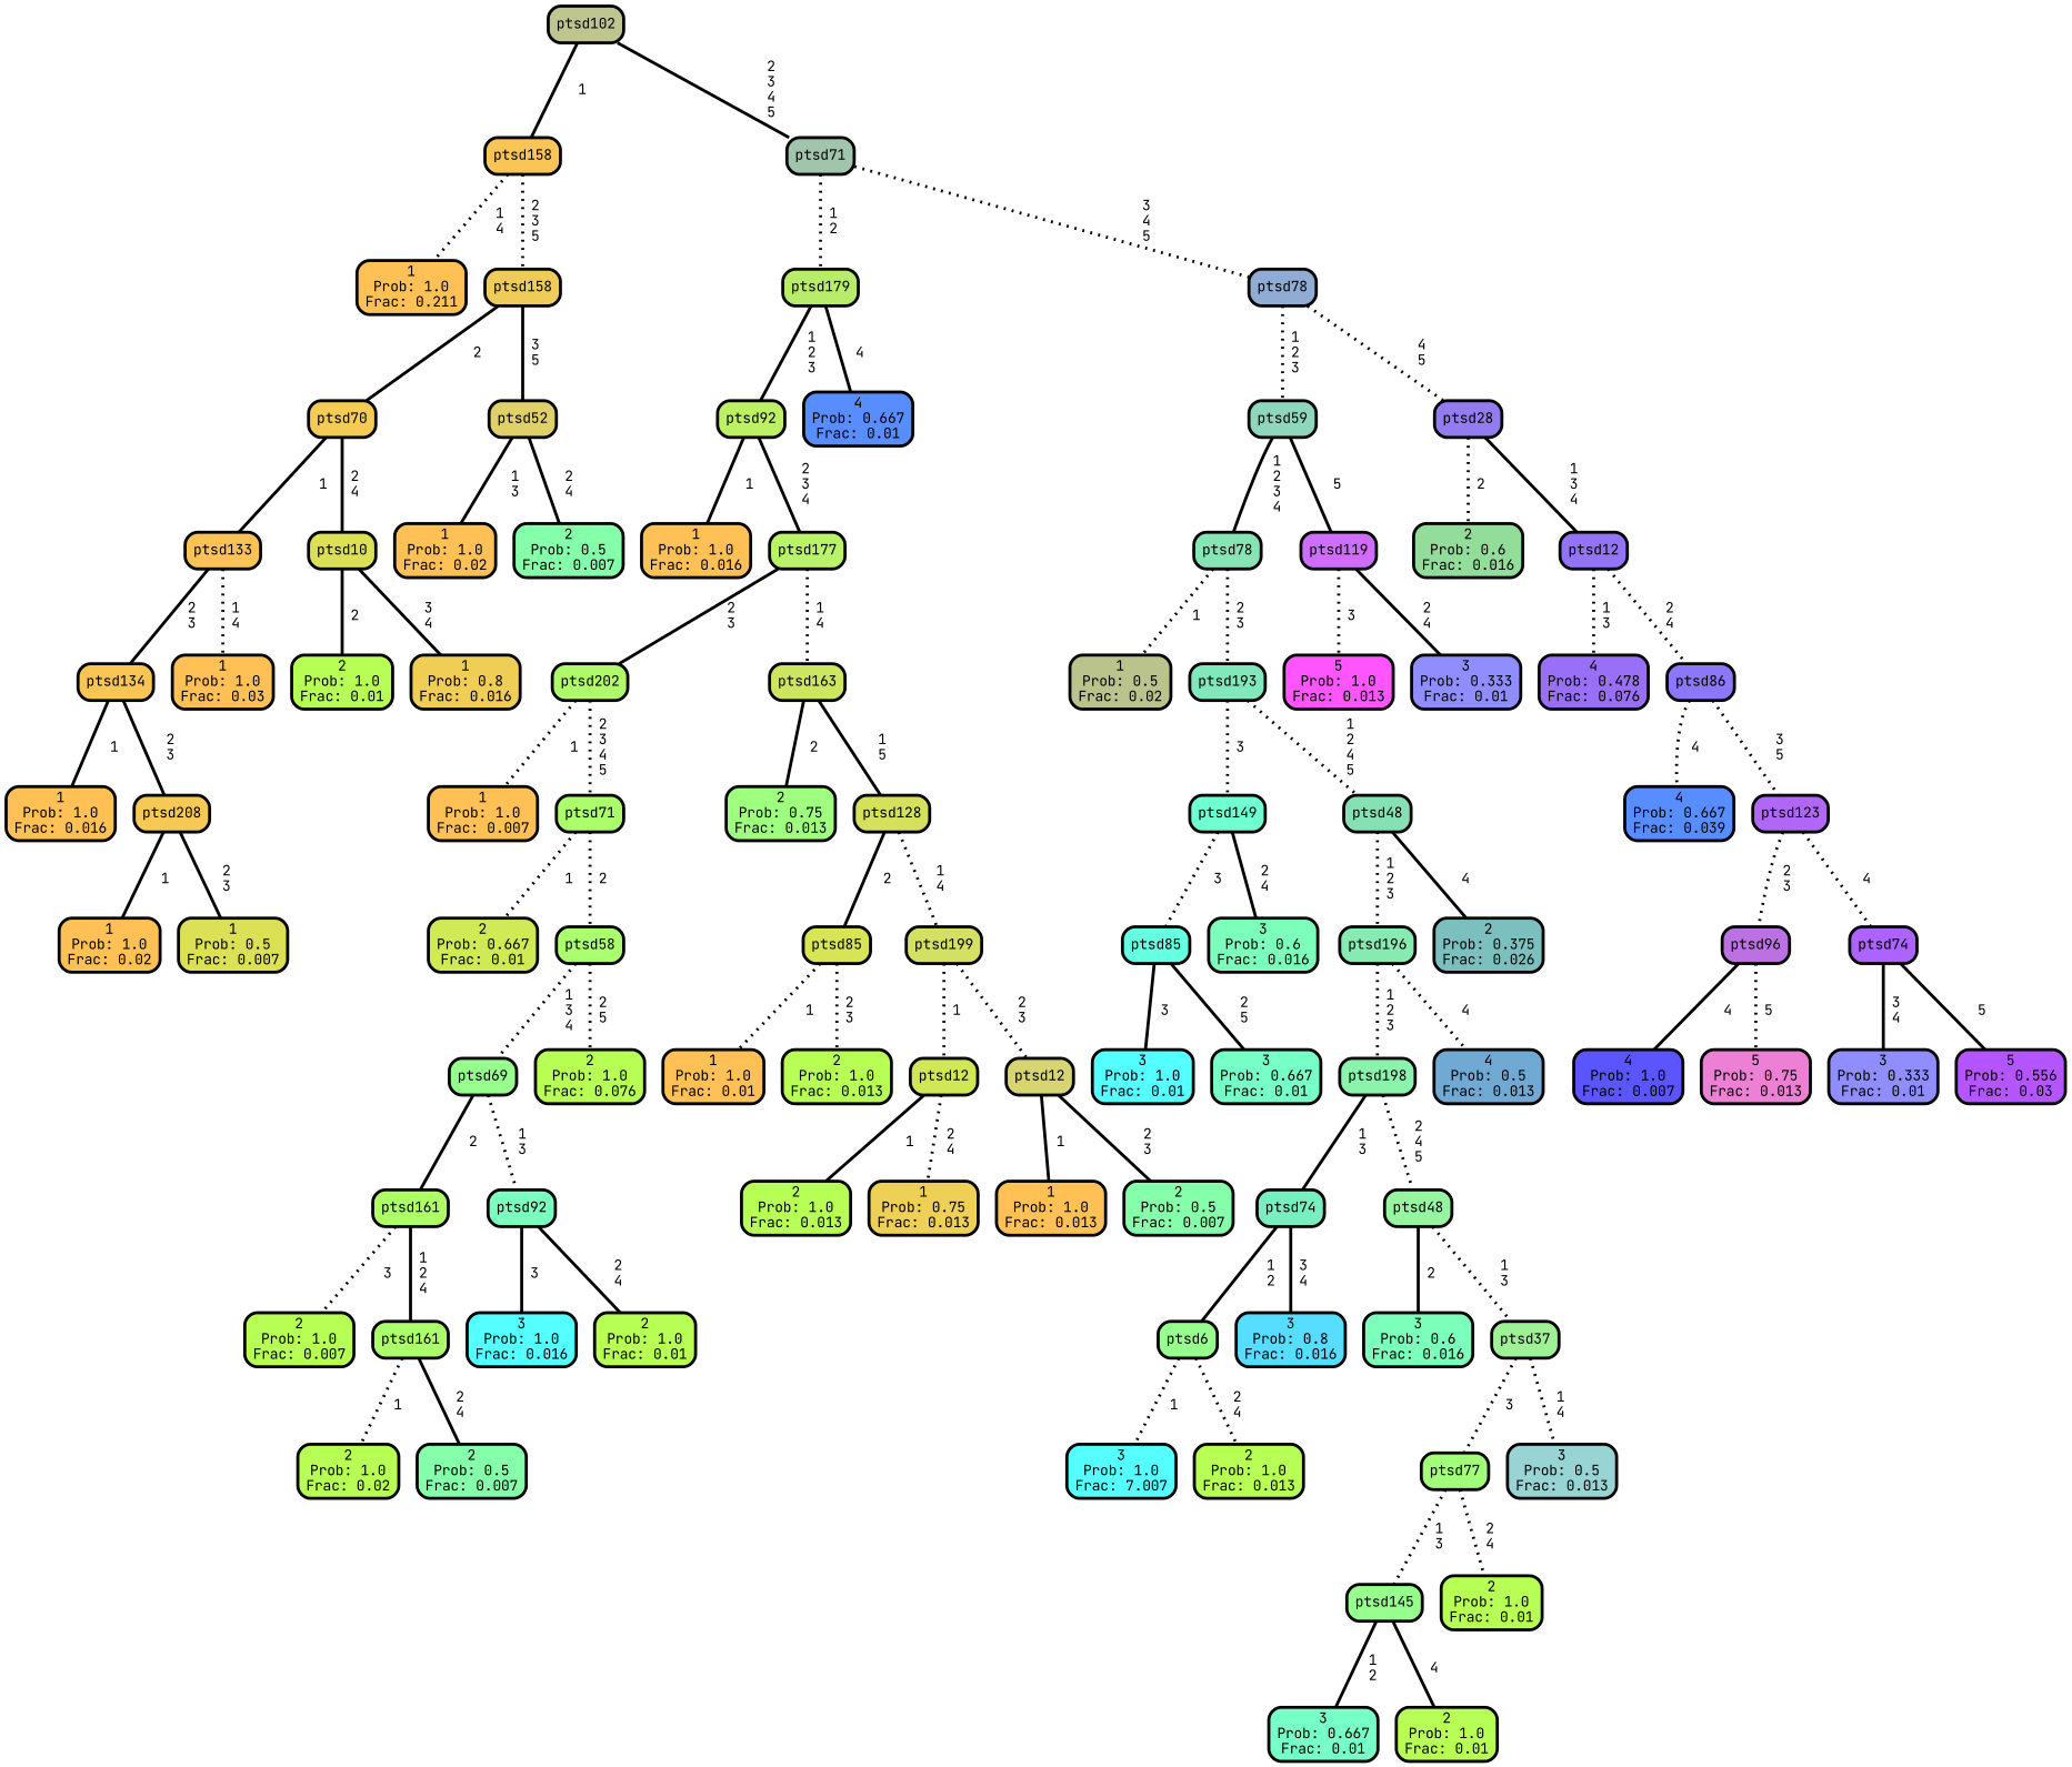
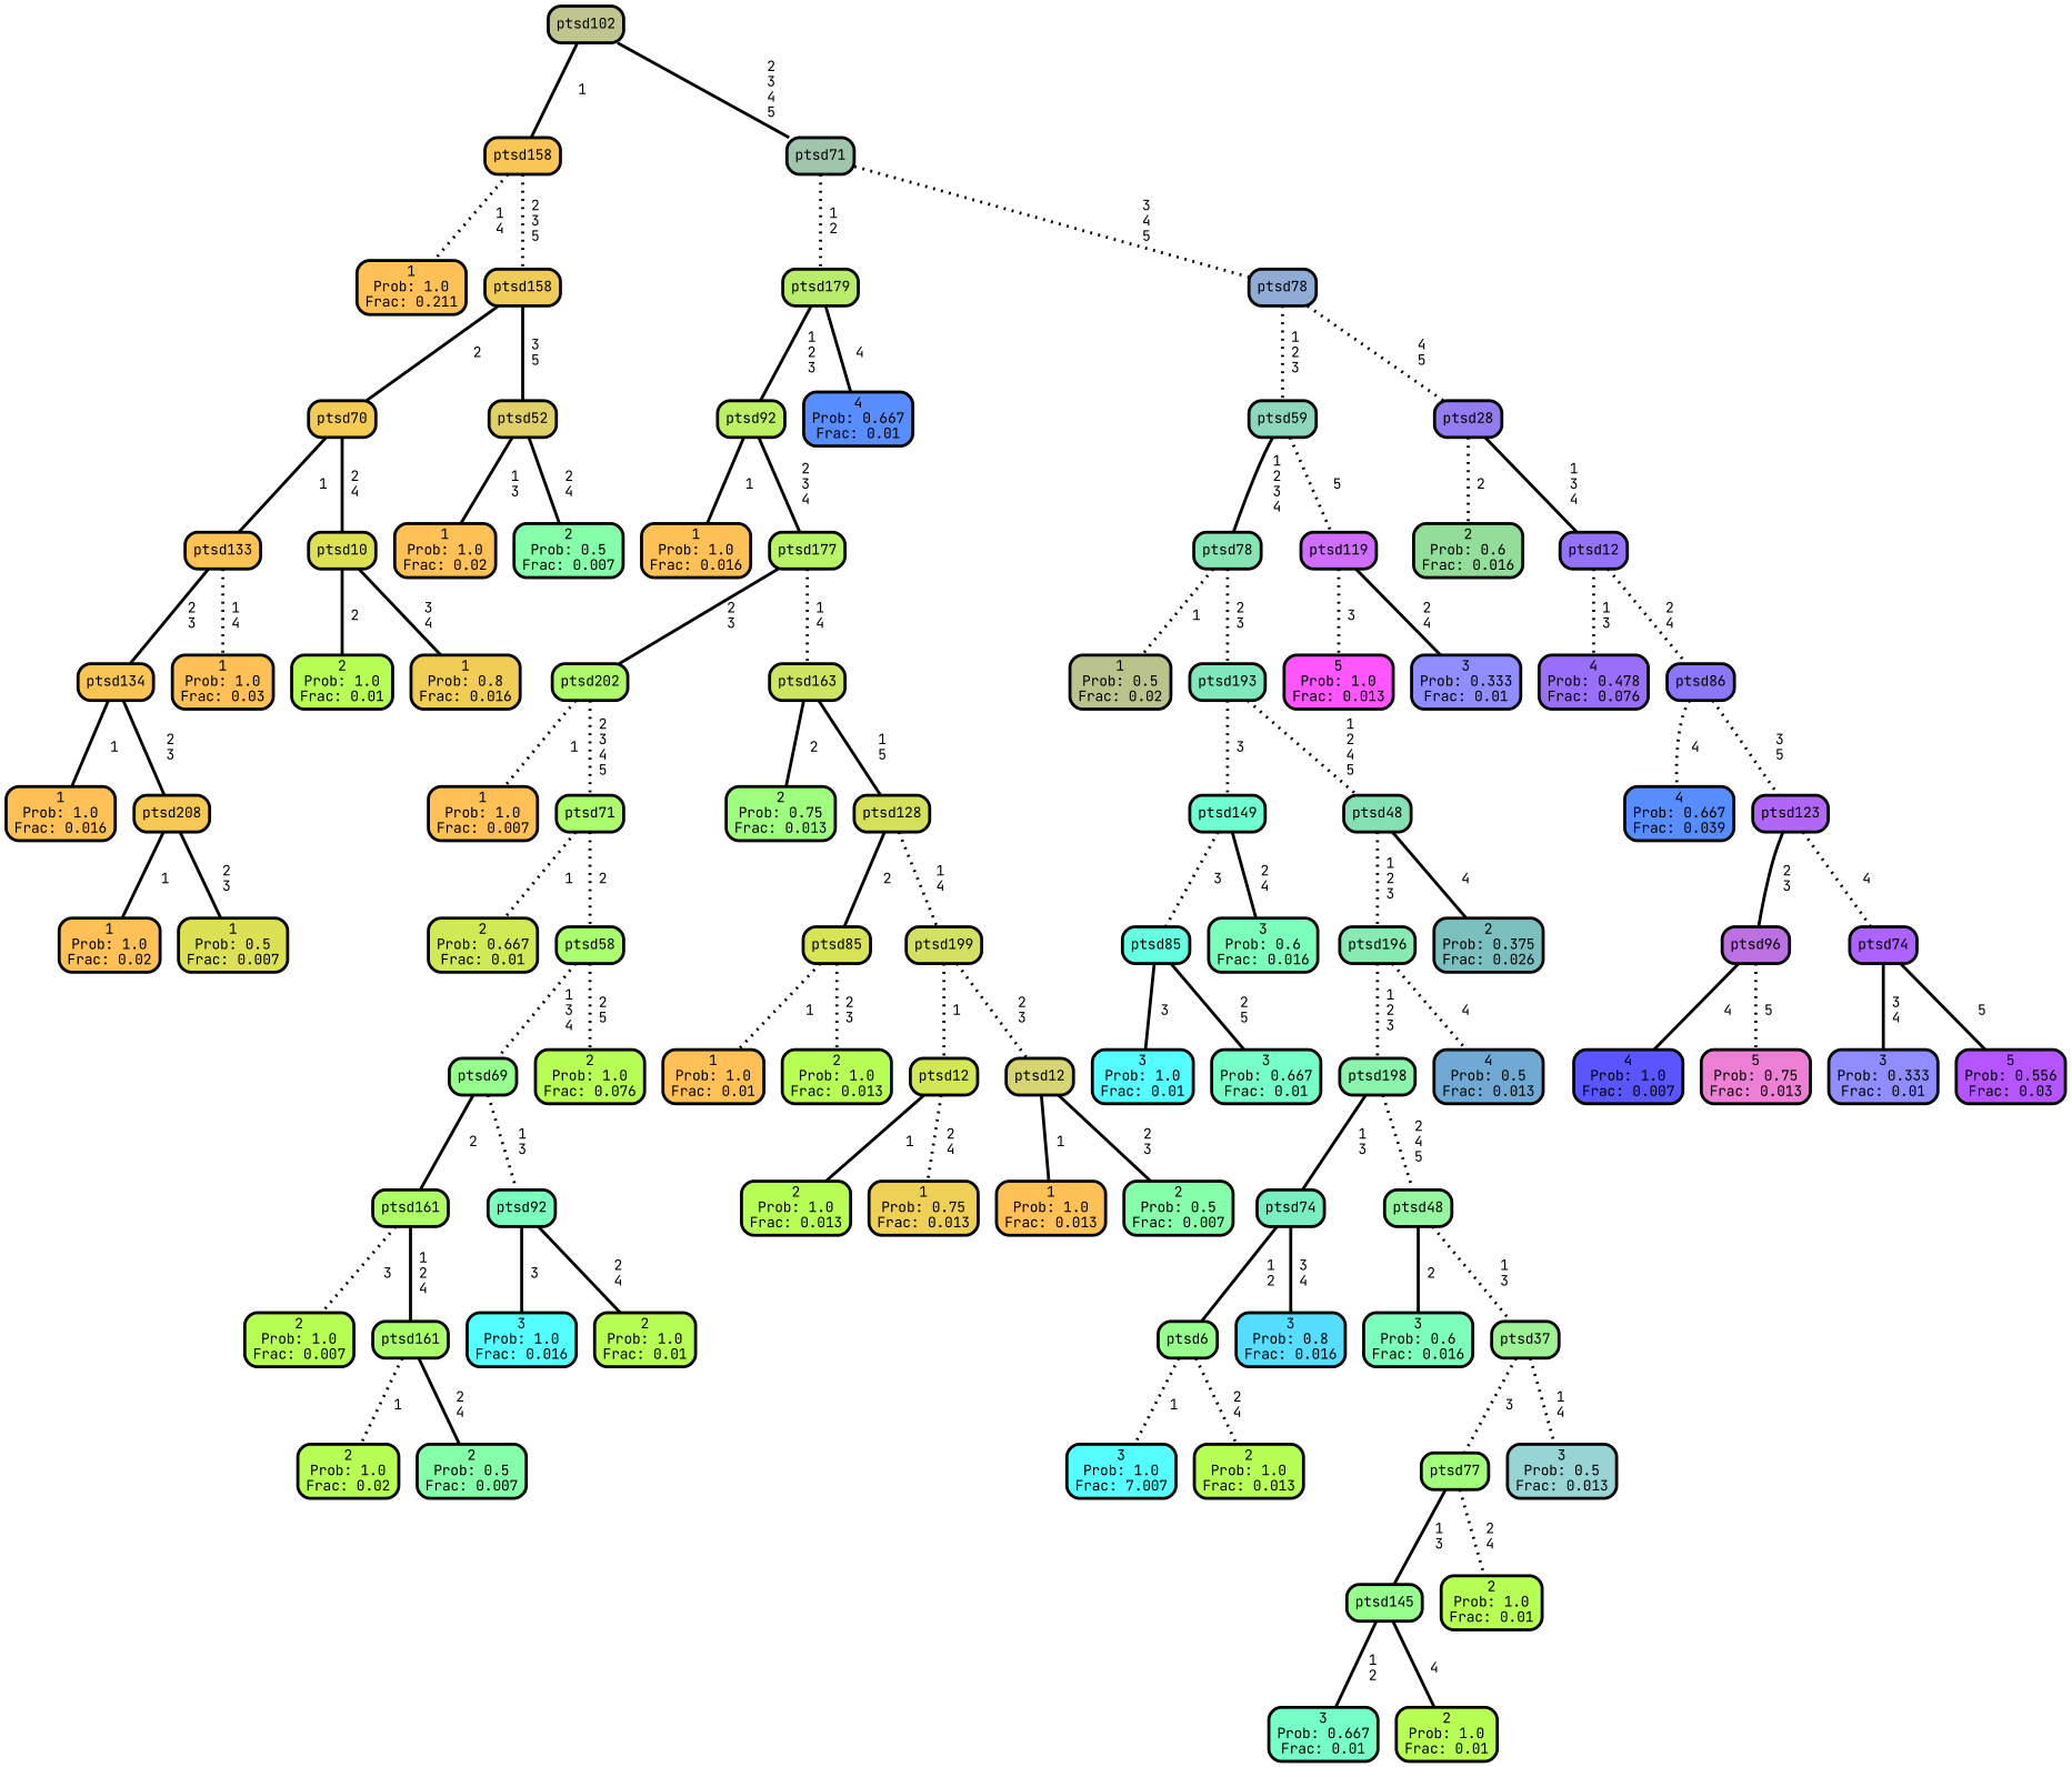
  graph {
    fontname="JetBrains Mono"
    ranksep="0 equally"
    splines=straight
    node [color=black fillcolor="#b8ff55" fontcolor=black fontname="JetBrains Mono" penwidth=3 shape=box style="filled, rounded"]
    edge [color=black fontname="JetBrains Mono" penwidth=3 style=dotted]
    n1 [fillcolor="#ffc155" label="1\nProb: 1.0\nFrac: 0.211"]
    n2 [fillcolor="#f9c556" label=ptsd158]
    n3 [fillcolor="#efcc59" label=ptsd158]
    n4 [fillcolor="#f3cb55" label=ptsd70]
    n5 [fillcolor="#e0d06a" label=ptsd52]
    n6 [fillcolor="#ffc155" label="1\nProb: 1.0\nFrac: 0.016"]
    n7 [fillcolor="#f9c555" label=ptsd134]
    n8 [fillcolor="#f6c855" label=ptsd208]
    n9 [fillcolor="#ffc155" label="1\nProb: 1.0\nFrac: 0.02"]
    n10 [fillcolor="#dbe055" label="1\nProb: 0.5\nFrac: 0.007"]
    n11 [fillcolor="#fbc355" label=ptsd133]
    n12 [fillcolor="#ffc155" label="1\nProb: 1.0\nFrac: 0.03"]
    n13 [fillcolor="#dbe055" label=ptsd10]
    n14 [label="2\nProb: 1.0\nFrac: 0.01"]
    n15 [fillcolor="#f0cd55" label="1\nProb: 0.8\nFrac: 0.016"]
    n16 [fillcolor="#ffc155" label="1\nProb: 1.0\nFrac: 0.02"]
    n17 [fillcolor="#86ffaa" label="2\nProb: 0.5\nFrac: 0.007"]
    n18 [fillcolor="#bec58f" label=ptsd102]
    n19 [fillcolor="#a1c5ac" label=ptsd71]
    n20 [fillcolor="#baec6c" label=ptsd179]
    n21 [fillcolor="#90acd5" label=ptsd78]
    n22 [fillcolor="#ffc155" label="1\nProb: 1.0\nFrac: 0.016"]
    n23 [fillcolor="#bef066" label=ptsd92]
    n24 [fillcolor="#b9f368" label=ptsd177]
    n25 [fillcolor="#affa6b" label=ptsd202]
    n26 [fillcolor="#cce662" label=ptsd163]
    n27 [fillcolor="#ffc155" label="1\nProb: 1.0\nFrac: 0.007"]
    n28 [fillcolor="#acfd6c" label=ptsd71]
    n29 [fillcolor="#cfea55" label="2\nProb: 0.667\nFrac: 0.01"]
    n30 [fillcolor="#a9ff6d" label=ptsd58]
    n31 [fillcolor="#97ff8d" label=ptsd69]
    n32 [label="2\nProb: 1.0\nFrac: 0.076"]
    n33 [label="2\nProb: 1.0\nFrac: 0.007"]
    n34 [fillcolor="#aeff66" label=ptsd161]
    n35 [fillcolor="#abff6a" label=ptsd161]
    n36 [label="2\nProb: 1.0\nFrac: 0.02"]
    n37 [fillcolor="#86ffaa" label="2\nProb: 0.5\nFrac: 0.007"]
    n38 [fillcolor="#7affbf" label=ptsd92]
    n39 [fillcolor="#55ffff" label="3\nProb: 1.0\nFrac: 0.016"]
    n40 [label="2\nProb: 1.0\nFrac: 0.01"]
    n41 [fillcolor="#9fff7f" label="2\nProb: 0.75\nFrac: 0.013"]
    n42 [fillcolor="#d5e15d" label=ptsd128]
    n43 [fillcolor="#d6e455" label=ptsd85]
    n44 [fillcolor="#d4e061" label=ptsd199]
    n45 [fillcolor="#ffc155" label="1\nProb: 1.0\nFrac: 0.01"]
    n46 [label="2\nProb: 1.0\nFrac: 0.013"]
    n47 [fillcolor="#d2e755" label=ptsd12]
    n48 [fillcolor="#d6d571" label=ptsd12]
    n49 [label="2\nProb: 1.0\nFrac: 0.013"]
    n50 [fillcolor="#edd055" label="1\nProb: 0.75\nFrac: 0.013"]
    n51 [fillcolor="#ffc155" label="1\nProb: 1.0\nFrac: 0.013"]
    n52 [fillcolor="#86ffaa" label="2\nProb: 0.5\nFrac: 0.007"]
    n53 [fillcolor="#588dff" label="4\nProb: 0.667\nFrac: 0.01"]
    n54 [fillcolor="#8ed7bd" label=ptsd59]
    n55 [fillcolor="#927cf0" label=ptsd28]
    n56 [fillcolor="#bbc38d" label="1\nProb: 0.5\nFrac: 0.02"]
    n57 [fillcolor="#86e4b5" label=ptsd78]
    n58 [fillcolor="#80e8ba" label=ptsd193]
    n59 [fillcolor="#70ffd0" label=ptsd149]
    n60 [fillcolor="#85e1b4" label=ptsd48]
    n61 [fillcolor="#55ffff" label="3\nProb: 1.0\nFrac: 0.01"]
    n62 [fillcolor="#65ffe2" label=ptsd85]
    n63 [fillcolor="#76ffc6" label="3\nProb: 0.667\nFrac: 0.01"]
    n64 [fillcolor="#7cffbb" label="3\nProb: 0.6\nFrac: 0.016"]
    n65 [fillcolor="#87eab1" label=ptsd196]
    n66 [fillcolor="#7cbfbf" label="2\nProb: 0.375\nFrac: 0.026"]
    n67 [fillcolor="#55ffff" label="3\nProb: 1.0\nFrac: 7.007"]
    n68 [fillcolor="#97ff8d" label=ptsd6]
    n69 [label="2\nProb: 1.0\nFrac: 0.013"]
    n70 [fillcolor="#79efc1" label=ptsd74]
    n71 [fillcolor="#56ddff" label="3\nProb: 0.8\nFrac: 0.016"]
    n72 [fillcolor="#8af3ac" label=ptsd198]
    n73 [fillcolor="#95f5a0" label=ptsd48]
    n74 [fillcolor="#7cffbb" label="3\nProb: 0.6\nFrac: 0.016"]
    n75 [fillcolor="#9ff196" label=ptsd37]
    n76 [fillcolor="#a2ff7a" label=ptsd77]
    n77 [fillcolor="#98d4d4" label="3\nProb: 0.5\nFrac: 0.013"]
    n78 [fillcolor="#76ffc6" label="3\nProb: 0.667\nFrac: 0.01"]
    n79 [fillcolor="#97ff8d" label=ptsd145]
    n80 [label="2\nProb: 1.0\nFrac: 0.01"]
    n81 [label="2\nProb: 1.0\nFrac: 0.01"]
    n82 [fillcolor="#70aad4" label="4\nProb: 0.5\nFrac: 0.013"]
    n83 [fillcolor="#cf6dff" label=ptsd119]
    n84 [fillcolor="#ff55ff" label="5\nProb: 1.0\nFrac: 0.013"]
    n85 [fillcolor="#8f8dff" label="3\nProb: 0.333\nFrac: 0.01"]
    n86 [fillcolor="#91dd99" label="2\nProb: 0.6\nFrac: 0.016"]
    n87 [fillcolor="#9373f8" label=ptsd12]
    n88 [fillcolor="#996ff7" label="4\nProb: 0.478\nFrac: 0.076"]
    n89 [fillcolor="#8d77f9" label=ptsd86]
    n90 [fillcolor="#588dff" label="4\nProb: 0.667\nFrac: 0.039"]
    n91 [fillcolor="#b167f5" label=ptsd123]
    n92 [fillcolor="#bc71e2" label=ptsd96]
    n93 [fillcolor="#ac63ff" label=ptsd74]
    n94 [fillcolor="#5a55ff" label="4\nProb: 1.0\nFrac: 0.007"]
    n95 [fillcolor="#ed7fd4" label="5\nProb: 0.75\nFrac: 0.013"]
    n96 [fillcolor="#8f8dff" label="3\nProb: 0.333\nFrac: 0.01"]
    n97 [fillcolor="#b555ff" label="5\nProb: 0.556\nFrac: 0.03"]
    subgraph sub_1 {
      rank=same
    }
    n2 -- n1 [label=" 1\n 4"]
    n2 -- n3 [label=" 2\n 3\n 5"]
    n3 -- n4 [label=" 2" style=solid]
    n3 -- n5 [label=" 3\n 5" style=solid]
    n4 -- n11 [label=" 1" style=solid]
    n4 -- n13 [label=" 2\n 4" style=solid]
    n5 -- n16 [label=" 1\n 3" style=solid]
    n5 -- n17 [label=" 2\n 4" style=solid]
    n7 -- n6 [label=" 1" style=solid]
    n7 -- n8 [label=" 2\n 3" style=solid]
    n8 -- n9 [label=" 1" style=solid]
    n8 -- n10 [label=" 2\n 3" style=solid]
    n11 -- n7 [label=" 2\n 3" style=solid]
    n11 -- n12 [label=" 1\n 4"]
    n13 -- n14 [label=" 2" style=solid]
    n13 -- n15 [label=" 3\n 4" style=solid]
    n18 -- n2 [label=" 1" style=solid]
    n18 -- n19 [label=" 2\n 3\n 4\n 5" style=solid]
    n19 -- n20 [label=" 1\n 2"]
    n19 -- n21 [label=" 3\n 4\n 5"]
    n20 -- n23 [label=" 1\n 2\n 3" style=solid]
    n20 -- n53 [label=" 4" style=solid]
    n21 -- n54 [label=" 1\n 2\n 3"]
    n21 -- n55 [label=" 4\n 5"]
    n23 -- n22 [label=" 1" style=solid]
    n23 -- n24 [label=" 2\n 3\n 4" style=solid]
    n24 -- n25 [label=" 2\n 3" style=solid]
    n24 -- n26 [label=" 1\n 4"]
    n25 -- n27 [label=" 1"]
    n25 -- n28 [label=" 2\n 3\n 4\n 5"]
    n26 -- n41 [label=" 2" style=solid]
    n26 -- n42 [label=" 1\n 5" style=solid]
    n28 -- n29 [label=" 1"]
    n28 -- n30 [label=" 2"]
    n30 -- n31 [label=" 1\n 3\n 4"]
    n30 -- n32 [label=" 2\n 5"]
    n31 -- n34 [label=" 2" style=solid]
    n31 -- n38 [label=" 1\n 3"]
    n34 -- n33 [label=" 3"]
    n34 -- n35 [label=" 1\n 2\n 4" style=solid]
    n35 -- n36 [label=" 1"]
    n35 -- n37 [label=" 2\n 4" style=solid]
    n38 -- n39 [label=" 3" style=solid]
    n38 -- n40 [label=" 2\n 4" style=solid]
    n42 -- n43 [label=" 2" style=solid]
    n42 -- n44 [label=" 1\n 4"]
    n43 -- n45 [label=" 1"]
    n43 -- n46 [label=" 2\n 3"]
    n44 -- n47 [label=" 1"]
    n44 -- n48 [label=" 2\n 3"]
    n47 -- n49 [label=" 1" style=solid]
    n47 -- n50 [label=" 2\n 4"]
    n48 -- n51 [label=" 1" style=solid]
    n48 -- n52 [label=" 2\n 3" style=solid]
    n54 -- n57 [label=" 1\n 2\n 3\n 4" style=solid]
-   n54 -- n83 [label=" 5" style=solid]
+   n54 -- n83 [label=" 5"]
    n55 -- n86 [label=" 2"]
    n55 -- n87 [label=" 1\n 3\n 4" style=solid]
    n57 -- n56 [label=" 1"]
    n57 -- n58 [label=" 2\n 3"]
    n58 -- n59 [label=" 3"]
    n58 -- n60 [label=" 1\n 2\n 4\n 5"]
    n59 -- n62 [label=" 3"]
    n59 -- n64 [label=" 2\n 4" style=solid]
    n60 -- n65 [label=" 1\n 2\n 3"]
    n60 -- n66 [label=" 4" style=solid]
    n62 -- n61 [label=" 3" style=solid]
    n62 -- n63 [label=" 2\n 5" style=solid]
    n65 -- n72 [label=" 1\n 2\n 3"]
    n65 -- n82 [label=" 4"]
    n68 -- n67 [label=" 1"]
    n68 -- n69 [label=" 2\n 4"]
    n70 -- n68 [label=" 1\n 2" style=solid]
    n70 -- n71 [label=" 3\n 4" style=solid]
    n72 -- n70 [label=" 1\n 3" style=solid]
    n72 -- n73 [label=" 2\n 4\n 5"]
    n73 -- n74 [label=" 2" style=solid]
    n73 -- n75 [label=" 1\n 3"]
    n75 -- n76 [label=" 3"]
    n75 -- n77 [label=" 1\n 4"]
-   n76 -- n79 [label=" 1\n 3"]
+   n76 -- n79 [label=" 1\n 3" style=solid]
    n76 -- n81 [label=" 2\n 4"]
    n79 -- n78 [label=" 1\n 2" style=solid]
    n79 -- n80 [label=" 4" style=solid]
    n83 -- n84 [label=" 3"]
    n83 -- n85 [label=" 2\n 4" style=solid]
    n87 -- n88 [label=" 1\n 3"]
    n87 -- n89 [label=" 2\n 4"]
    n89 -- n90 [label=" 4"]
    n89 -- n91 [label=" 3\n 5"]
-   n91 -- n92 [label=" 2\n 3"]
+   n91 -- n92 [label=" 2\n 3" style=solid]
    n91 -- n93 [label=" 4"]
    n92 -- n94 [label=" 4" style=solid]
    n92 -- n95 [label=" 5"]
    n93 -- n96 [label=" 3\n 4" style=solid]
    n93 -- n97 [label=" 5" style=solid]
  }
